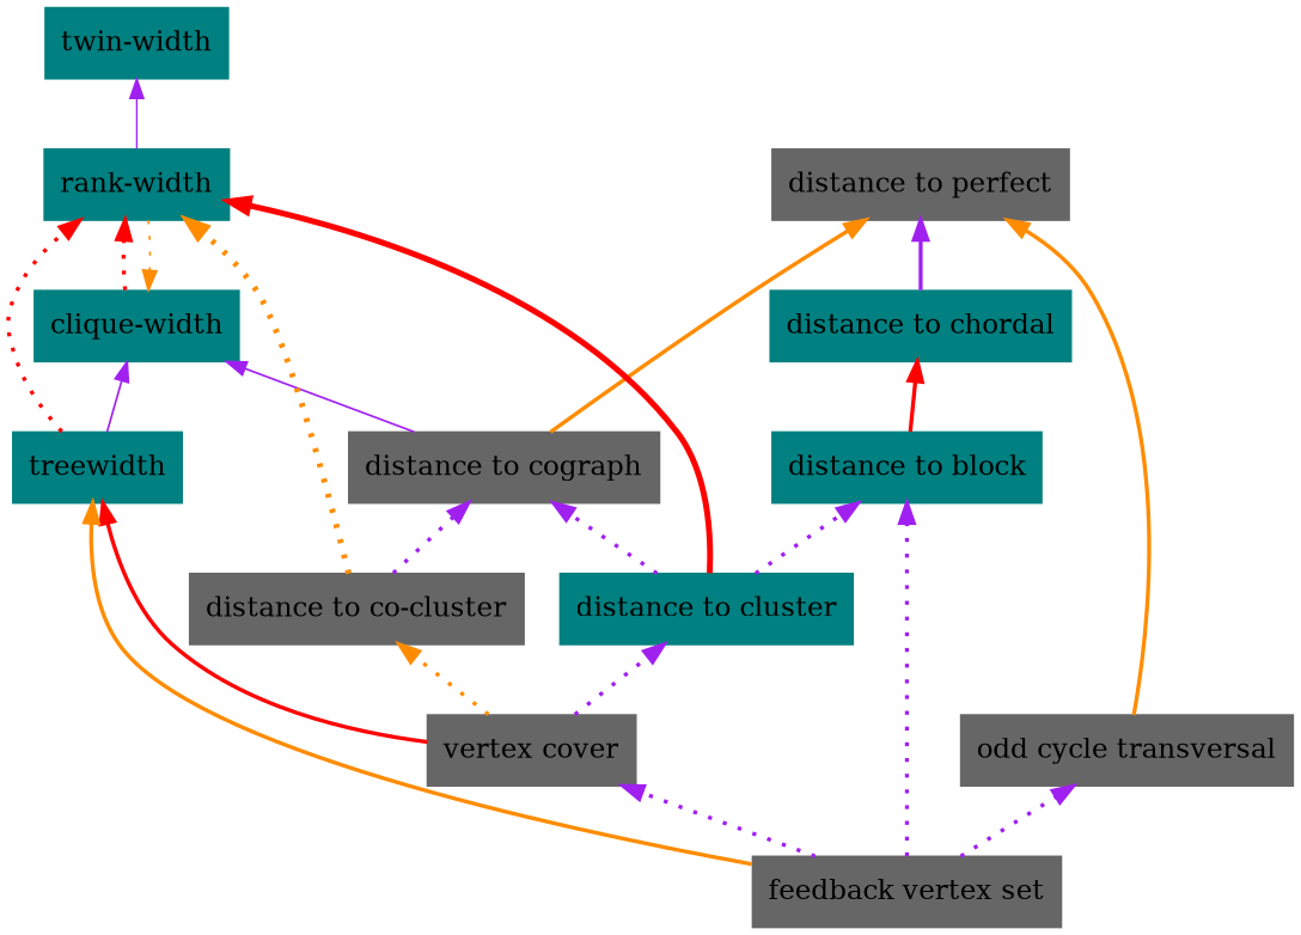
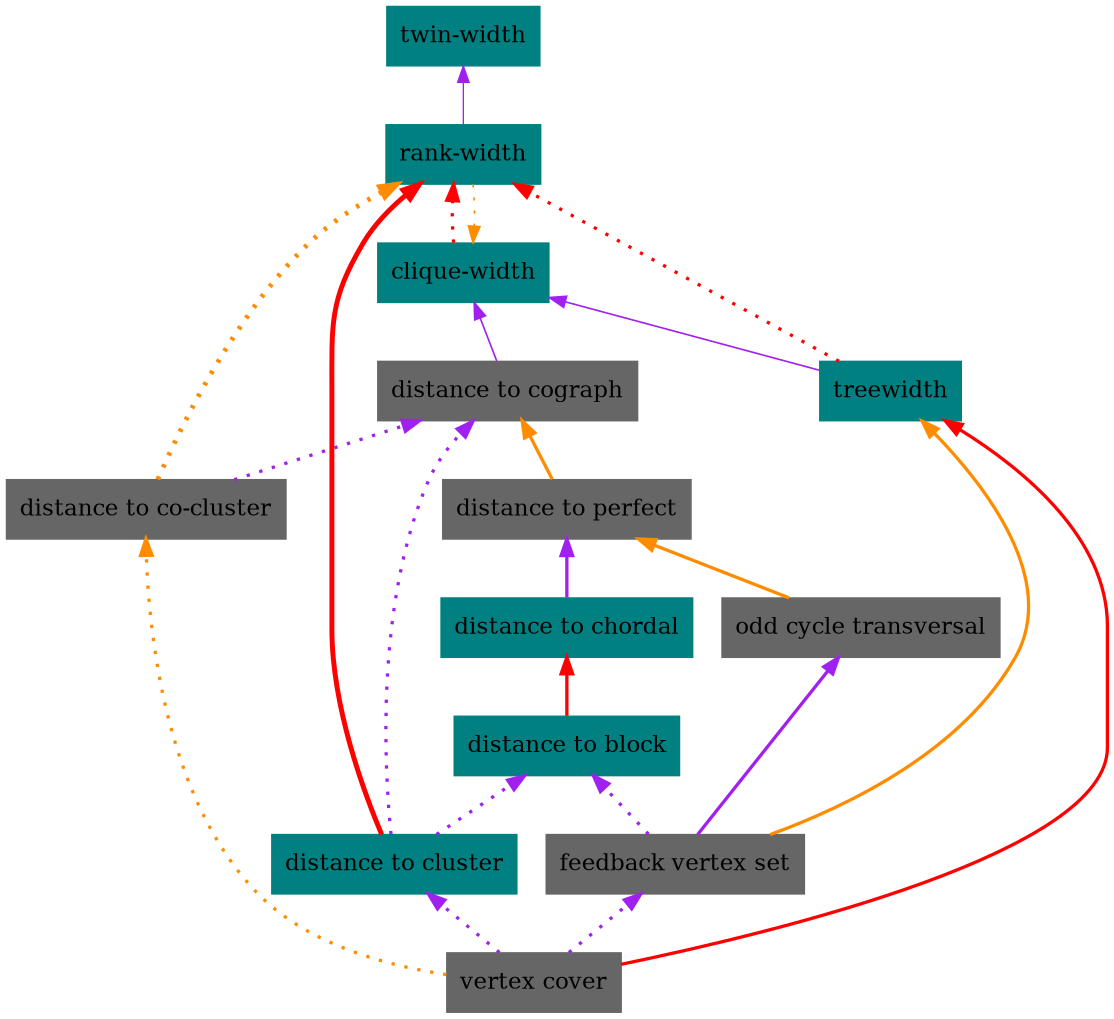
  digraph {
    rankdir=BT
    node [color=teal shape=box style=filled]
    edge [color=purple decorate=true lblstyle="above, sloped" penwidth=2.0 style=dotted weight=100]
    n1 [color=gray40 label="odd cycle transversal"]
    n2 [color=gray40 label="distance to perfect"]
    n3 [label="clique-width"]
    n4 [label="rank-width"]
    n5 [label="twin-width"]
    n6 [color=gray40 label="distance to cograph"]
    n7 [color=gray40 label="distance to co-cluster"]
    n8 [label=treewidth]
    n9 [color=gray40 label="vertex cover"]
    n10 [label="distance to cluster"]
    n11 [color=gray40 label="feedback vertex set"]
    n12 [label="distance to block"]
    n13 [label="distance to chordal"]
    n1 -> n2 [color=darkorange style=bold]
    n3 -> n4 [color=red]
    n4 -> n3 [color=darkorange penwidth=1.0 weight=1]
    n4 -> n5 [penwidth=0.8 style=bold weight=1]
-   n6 -> n2 [color=darkorange style=bold]
+   n2 -> n6 [color=darkorange style=bold]
    n6 -> n3 [penwidth=1.0 style=bold weight=1]
    n7 -> n4 [color=darkorange penwidth=3.0]
    n7 -> n6
    n8 -> n3 [penwidth=1.0 style=bold weight=1]
    n8 -> n4 [color=red]
    n9 -> n7 [color=darkorange]
    n9 -> n8 [color=red style=bold]
    n9 -> n10
-   n11 -> n9
+   n9 -> n11
    n10 -> n4 [color=red penwidth=3.0 style=bold]
    n10 -> n6
    n10 -> n12
-   n11 -> n1
+   n11 -> n1 [style=bold]
    n11 -> n8 [color=darkorange style=bold weight=1 penwidth=""]
    n11 -> n12
    n12 -> n13 [color=red style=bold]
    n13 -> n2 [style=bold]
  }
